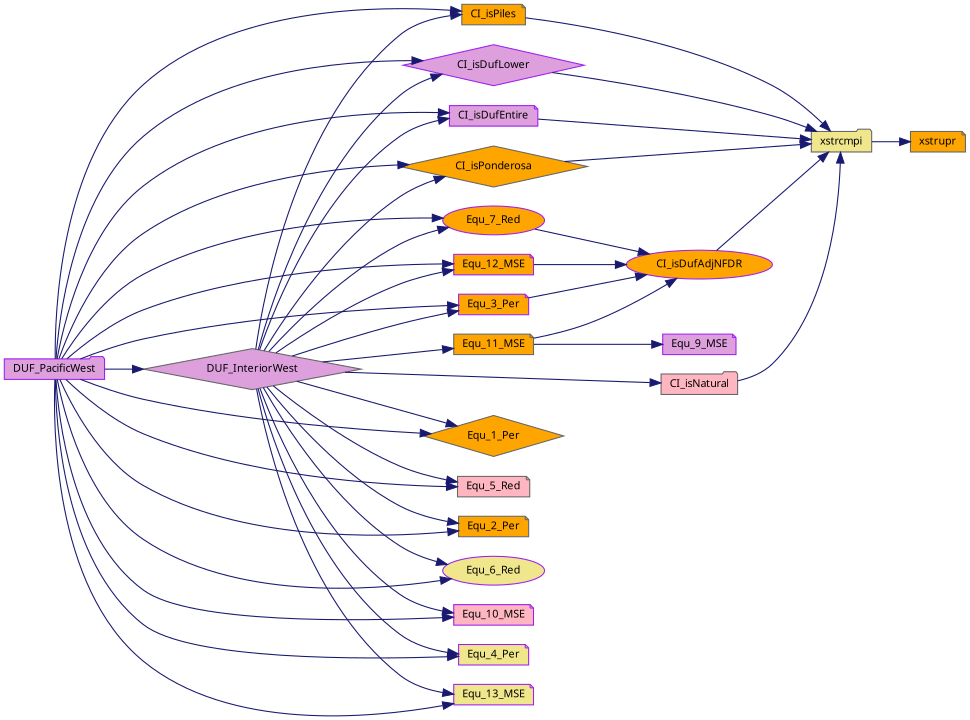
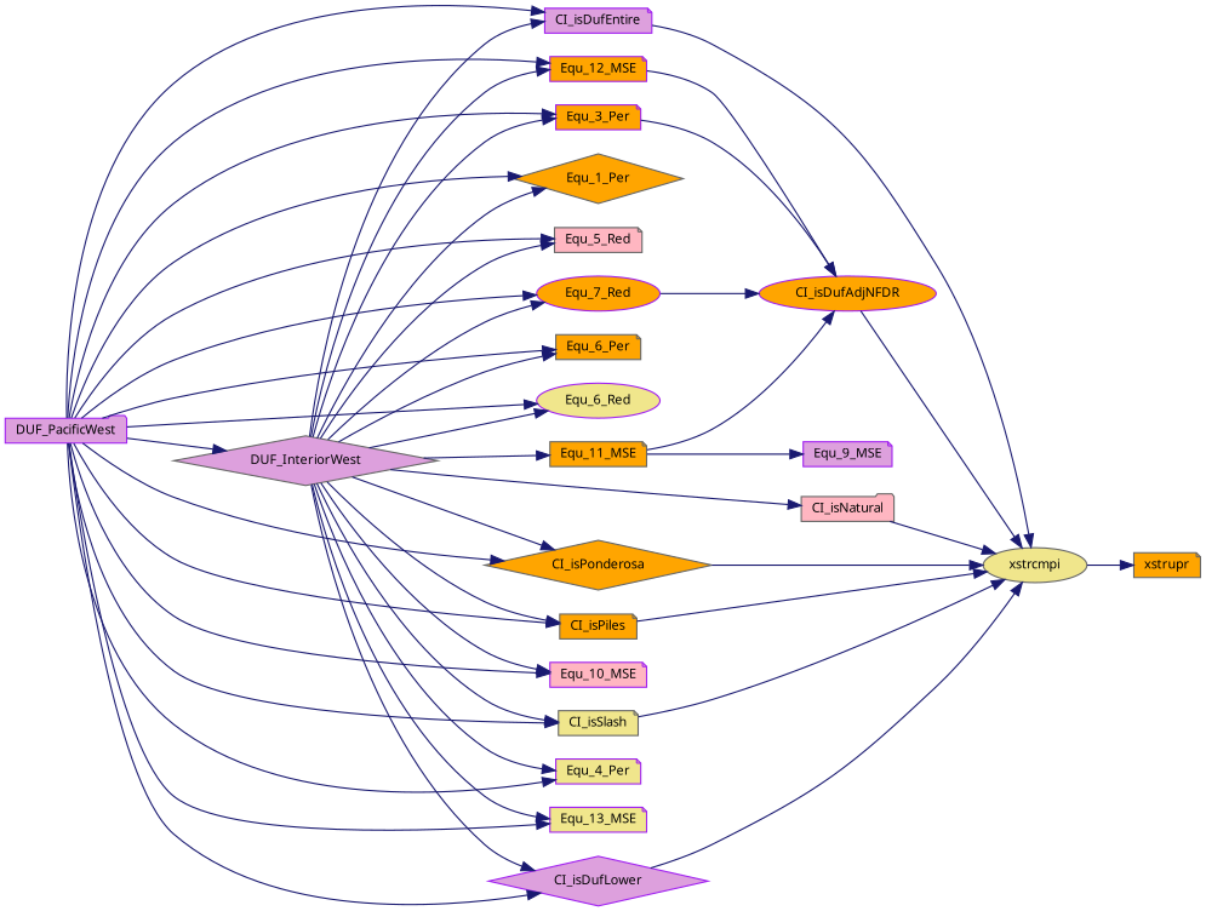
  digraph {
    fontname="Noto Sans"
    rankdir=LR
    node [color=purple fillcolor=orange fontname="Noto Sans" fontsize=10 shape=note style=filled]
    edge [color=midnightblue fontname="Noto Sans" fontsize=10 labelfontname=Helvetica labelfontsize=10 style=solid]
    n1 [fillcolor=plum fontcolor=black height=0.2 label=DUF_PacificWest shape=folder width=0.4]
    n2 [color=gray40 height=0.2 label=CI_isPiles width=0.4]
+   n3 [color=gray40 fillcolor=khaki height=0.2 label=CI_isSlash width=0.4]
    n4 [color=gray40 fillcolor=plum height=0.2 label=DUF_InteriorWest shape=diamond width=0.4]
    n5 [fillcolor=plum height=0.2 label=CI_isDufLower shape=diamond width=0.4]
    n6 [color=gray40 height=0.2 label=Equ_1_Per shape=diamond width=0.4]
    n7 [color=gray40 fillcolor=lightpink height=0.2 label=Equ_5_Red width=0.4]
    n8 [fillcolor=plum height=0.2 label=CI_isDufEntire width=0.4]
-   n9 [color=gray40 height=0.2 label=Equ_2_Per width=0.4]
+   n9 [color=gray40 height=0.2 label=Equ_6_Per width=0.4]
    n10 [fillcolor=khaki height=0.2 label=Equ_6_Red shape=ellipse width=0.4]
    n11 [fillcolor=lightpink height=0.2 label=Equ_10_MSE width=0.4]
    n12 [height=0.2 label=Equ_3_Per width=0.4]
    n13 [height=0.2 label=Equ_7_Red shape=ellipse width=0.4]
    n14 [color=gray40 height=0.2 label=CI_isPonderosa shape=diamond width=0.4]
    n15 [fillcolor=khaki height=0.2 label=Equ_4_Per width=0.4]
    n16 [fillcolor=khaki height=0.2 label=Equ_13_MSE width=0.4]
    n17 [height=0.2 label=Equ_12_MSE width=0.4]
-   n18 [color=gray40 fillcolor=khaki height=0.2 label=xstrcmpi shape=folder width=0.4]
+   n18 [color=gray40 fillcolor=khaki height=0.2 label=xstrcmpi shape=ellipse width=0.4]
    n19 [color=gray40 fillcolor=lightpink height=0.2 label=CI_isNatural shape=folder width=0.4]
    n20 [color=gray40 height=0.2 label=Equ_11_MSE width=0.4]
    n21 [height=0.2 label=CI_isDufAdjNFDR shape=ellipse width=0.4]
    n22 [color=gray40 height=0.2 label=xstrupr width=0.4]
    n23 [fillcolor=plum height=0.2 label=Equ_9_MSE width=0.4]
    n1 -> n2
+   n1 -> n3
    n1 -> n4
    n1 -> n5
    n1 -> n6
    n1 -> n7
    n1 -> n8
    n1 -> n9
    n1 -> n10
    n1 -> n11
    n1 -> n12
    n1 -> n13
    n1 -> n14
    n1 -> n15
    n1 -> n16
    n1 -> n17
    n2 -> n18
+   n3 -> n18
    n4 -> n2
+   n4 -> n3
    n4 -> n5
    n4 -> n6
    n4 -> n7
    n4 -> n8
    n4 -> n9
    n4 -> n10
    n4 -> n11
    n4 -> n12
    n4 -> n13
    n4 -> n14
    n4 -> n15
    n4 -> n16
    n4 -> n17
    n4 -> n19
    n4 -> n20
    n5 -> n18
    n8 -> n18
    n12 -> n21
    n13 -> n21
    n14 -> n18
    n17 -> n21
    n18 -> n22
    n19 -> n18
    n20 -> n21
    n20 -> n23
    n21 -> n18
  }
